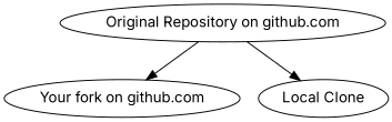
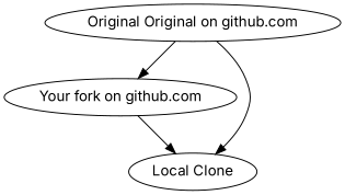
  digraph {
    fontname=Inter
    node [fontname=Inter]
    edge [fontname=Inter]
-   n1 [label="Original Repository on github.com"]
+   n1 [label="Original Original on github.com"]
    n2 [label="Your fork on github.com"]
    n3 [label="Local Clone"]
    n1 -> n2
    n1 -> n3
+   n2 -> n3
  }
